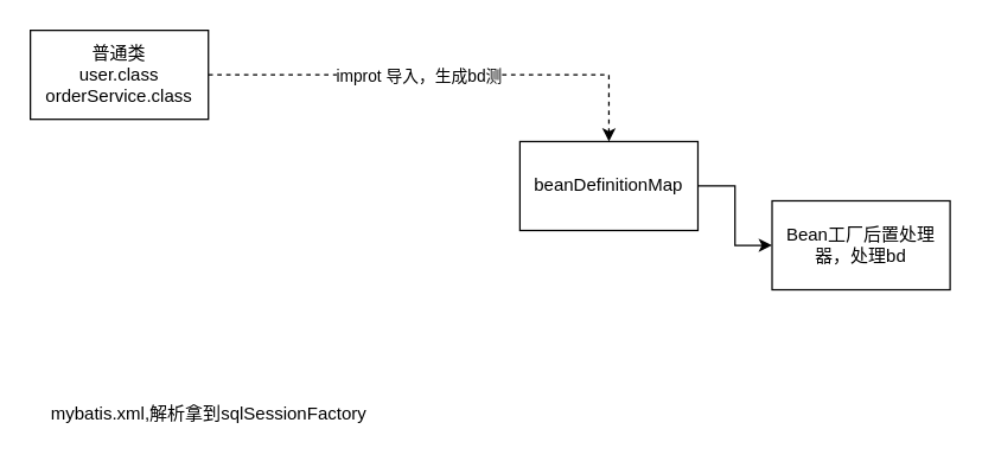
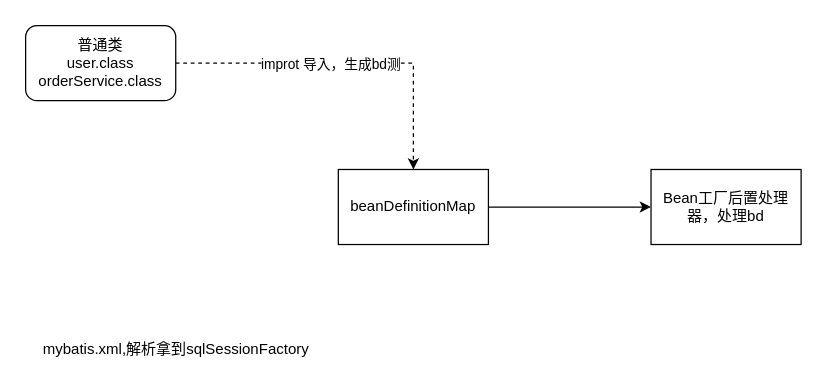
  <mxCell id="0" />
  <mxCell id="1" parent="0" />
  <mxCell id="2" value="" style="edgeStyle=orthogonalEdgeStyle;rounded=0;orthogonalLoop=1;jettySize=auto;html=1;" edge="1" parent="1" source="3" target="4"><mxGeometry relative="1" as="geometry" /></mxCell>
- <mxCell id="3" value="beanDefinitionMap" style="rounded=0;whiteSpace=wrap;html=1;" vertex="1" parent="1"><mxGeometry x="350" y="95" width="120" height="60" as="geometry" /></mxCell>
+ <mxCell id="3" value="beanDefinitionMap" style="rounded=0;whiteSpace=wrap;html=1;" vertex="1" parent="1"><mxGeometry x="270" y="135" width="120" height="60" as="geometry" /></mxCell>
  <mxCell id="4" value="Bean工厂后置处理器，处理bd" style="rounded=0;whiteSpace=wrap;html=1;" vertex="1" parent="1"><mxGeometry x="520" y="135" width="120" height="60" as="geometry" /></mxCell>
  <mxCell id="5" style="edgeStyle=orthogonalEdgeStyle;rounded=0;orthogonalLoop=1;jettySize=auto;html=1;dashed=1;" edge="1" parent="1" source="7" target="3"><mxGeometry relative="1" as="geometry" /></mxCell>
  <mxCell id="6" value="improt 导入，生成bd测" style="edgeLabel;html=1;align=center;verticalAlign=middle;resizable=0;points=[];" vertex="1" connectable="0" parent="5"><mxGeometry x="-0.105" relative="1" as="geometry"><mxPoint as="offset" /></mxGeometry></mxCell>
- <mxCell id="7" value="普通类&lt;br&gt;user.class&lt;br&gt;orderService.class&lt;br&gt;" style="rounded=0;whiteSpace=wrap;html=1;" vertex="1" parent="1"><mxGeometry x="20" y="20" width="120" height="60" as="geometry" /></mxCell>
+ <mxCell id="7" value="普通类&lt;br&gt;user.class&lt;br&gt;orderService.class&lt;br&gt;" style="whiteSpace=wrap;html=1;rounded=1;" vertex="1" parent="1"><mxGeometry x="20" y="20" width="120" height="60" as="geometry" /></mxCell>
  <mxCell id="8" value="mybatis.xml,解析拿到sqlSessionFactory&lt;br&gt;" style="text;html=1;align=center;verticalAlign=middle;resizable=0;points=[];autosize=1;" vertex="1" parent="1"><mxGeometry x="25" y="269" width="230" height="20" as="geometry" /></mxCell>
